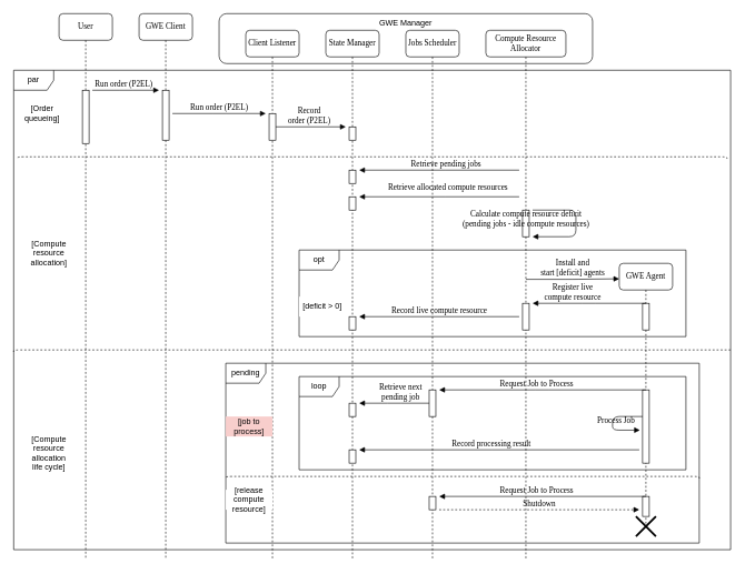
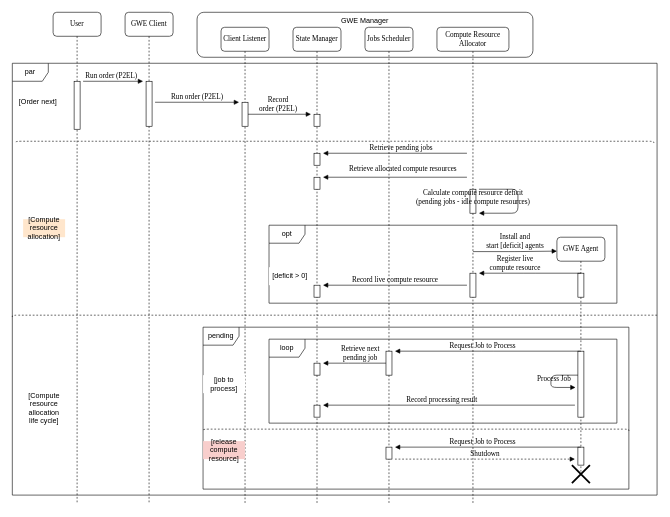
  <mxCell id="0" />
  <mxCell id="1" parent="0" />
  <mxCell id="2" value="pending" style="shape=umlFrame;whiteSpace=wrap;html=1;fillColor=none;" vertex="1" parent="1"><mxGeometry x="338" y="545" width="710" height="270" as="geometry" /></mxCell>
  <mxCell id="3" value="loop" style="shape=umlFrame;whiteSpace=wrap;html=1;fillColor=none;" vertex="1" parent="1"><mxGeometry x="448" y="565" width="580" height="140" as="geometry" /></mxCell>
  <mxCell id="4" value="par&lt;span style=&quot;color: rgba(0 , 0 , 0 , 0) ; font-family: monospace ; font-size: 0px ; white-space: nowrap&quot;&gt;%3CmxGraphModel%3E%3Croot%3E%3CmxCell%20id%3D%220%22%2F%3E%3CmxCell%20id%3D%221%22%20parent%3D%220%22%2F%3E%3CmxCell%20id%3D%222%22%20value%3D%22%22%20style%3D%22html%3D1%3BverticalAlign%3Dbottom%3BendArrow%3Dnone%3BlabelBackgroundColor%3Dnone%3BfontFamily%3DVerdana%3BfontSize%3D12%3BedgeStyle%3DelbowEdgeStyle%3Belbow%3Dvertical%3Bdashed%3D1%3BendFill%3D0%3B%22%20edge%3D%221%22%20parent%3D%221%22%3E%3CmxGeometry%20relative%3D%221%22%20as%3D%22geometry%22%3E%3CmxPoint%20x%3D%22820%22%20y%3D%22260%22%20as%3D%22sourcePoint%22%2F%3E%3CmxPoint%20x%3D%22160%22%20y%3D%22260%22%20as%3D%22targetPoint%22%2F%3E%3CArray%20as%3D%22points%22%3E%3CmxPoint%20x%3D%22520%22%20y%3D%22260%22%2F%3E%3C%2FArray%3E%3C%2FmxGeometry%3E%3C%2FmxCell%3E%3C%2Froot%3E%3C%2FmxGraphModel%3E&lt;/span&gt;" style="shape=umlFrame;whiteSpace=wrap;html=1;fillColor=none;" vertex="1" parent="1"><mxGeometry x="20" y="105" width="1075" height="720" as="geometry" /></mxCell>
  <mxCell id="5" value="opt" style="shape=umlFrame;whiteSpace=wrap;html=1;fillColor=none;" vertex="1" parent="1"><mxGeometry x="448" y="375" width="580" height="130" as="geometry" /></mxCell>
  <mxCell id="6" value="GWE Manager" style="rounded=1;whiteSpace=wrap;html=1;fillColor=none;verticalAlign=top;" vertex="1" parent="1"><mxGeometry x="328" y="20" width="560" height="75" as="geometry" /></mxCell>
  <mxCell id="7" value="User" style="shape=umlLifeline;perimeter=lifelinePerimeter;whiteSpace=wrap;html=1;container=1;collapsible=0;recursiveResize=0;outlineConnect=0;rounded=1;shadow=0;comic=0;labelBackgroundColor=none;strokeWidth=1;fontFamily=Verdana;fontSize=12;align=center;" vertex="1" parent="1"><mxGeometry x="88" y="20" width="80" height="820" as="geometry" /></mxCell>
  <mxCell id="8" value="" style="html=1;points=[];perimeter=orthogonalPerimeter;rounded=0;shadow=0;comic=0;labelBackgroundColor=none;strokeWidth=1;fontFamily=Verdana;fontSize=12;align=center;" vertex="1" parent="7"><mxGeometry x="35" y="115" width="10" height="80" as="geometry" /></mxCell>
  <mxCell id="9" value="GWE Client" style="shape=umlLifeline;perimeter=lifelinePerimeter;whiteSpace=wrap;html=1;container=1;collapsible=0;recursiveResize=0;outlineConnect=0;rounded=1;shadow=0;comic=0;labelBackgroundColor=none;strokeWidth=1;fontFamily=Verdana;fontSize=12;align=center;" vertex="1" parent="1"><mxGeometry x="208" y="20" width="80" height="820" as="geometry" /></mxCell>
  <mxCell id="10" value="" style="html=1;points=[];perimeter=orthogonalPerimeter;rounded=0;shadow=0;comic=0;labelBackgroundColor=none;strokeWidth=1;fontFamily=Verdana;fontSize=12;align=center;" vertex="1" parent="9"><mxGeometry x="35" y="115" width="10" height="75" as="geometry" /></mxCell>
  <mxCell id="11" value="State Manager" style="shape=umlLifeline;perimeter=lifelinePerimeter;whiteSpace=wrap;html=1;container=1;collapsible=0;recursiveResize=0;outlineConnect=0;rounded=1;shadow=0;comic=0;labelBackgroundColor=none;strokeWidth=1;fontFamily=Verdana;fontSize=12;align=center;" vertex="1" parent="1"><mxGeometry x="488" y="45" width="80" height="795" as="geometry" /></mxCell>
  <mxCell id="12" value="" style="html=1;points=[];perimeter=orthogonalPerimeter;rounded=0;shadow=0;comic=0;labelBackgroundColor=none;strokeWidth=1;fontFamily=Verdana;fontSize=12;align=center;" vertex="1" parent="11"><mxGeometry x="35" y="145" width="10" height="20" as="geometry" /></mxCell>
  <mxCell id="13" value="" style="html=1;points=[];perimeter=orthogonalPerimeter;rounded=0;shadow=0;comic=0;labelBackgroundColor=none;strokeWidth=1;fontFamily=Verdana;fontSize=12;align=center;" vertex="1" parent="11"><mxGeometry x="35" y="210" width="10" height="20" as="geometry" /></mxCell>
  <mxCell id="14" value="" style="html=1;points=[];perimeter=orthogonalPerimeter;rounded=0;shadow=0;comic=0;labelBackgroundColor=none;strokeWidth=1;fontFamily=Verdana;fontSize=12;align=center;" vertex="1" parent="11"><mxGeometry x="35" y="250" width="10" height="20" as="geometry" /></mxCell>
  <mxCell id="15" value="" style="html=1;points=[];perimeter=orthogonalPerimeter;rounded=0;shadow=0;comic=0;labelBackgroundColor=none;strokeWidth=1;fontFamily=Verdana;fontSize=12;align=center;" vertex="1" parent="11"><mxGeometry x="35" y="430" width="10" height="20" as="geometry" /></mxCell>
  <mxCell id="16" value="" style="html=1;points=[];perimeter=orthogonalPerimeter;rounded=0;shadow=0;comic=0;labelBackgroundColor=none;strokeWidth=1;fontFamily=Verdana;fontSize=12;align=center;" vertex="1" parent="11"><mxGeometry x="35" y="560" width="10" height="20" as="geometry" /></mxCell>
  <mxCell id="17" value="" style="html=1;points=[];perimeter=orthogonalPerimeter;rounded=0;shadow=0;comic=0;labelBackgroundColor=none;strokeWidth=1;fontFamily=Verdana;fontSize=12;align=center;" vertex="1" parent="11"><mxGeometry x="35" y="630" width="10" height="20" as="geometry" /></mxCell>
  <mxCell id="18" value="Jobs Scheduler" style="shape=umlLifeline;perimeter=lifelinePerimeter;whiteSpace=wrap;html=1;container=1;collapsible=0;recursiveResize=0;outlineConnect=0;rounded=1;shadow=0;comic=0;labelBackgroundColor=none;strokeWidth=1;fontFamily=Verdana;fontSize=12;align=center;" vertex="1" parent="1"><mxGeometry x="608" y="45" width="80" height="795" as="geometry" /></mxCell>
  <mxCell id="19" value="" style="html=1;points=[];perimeter=orthogonalPerimeter;rounded=0;shadow=0;comic=0;labelBackgroundColor=none;strokeWidth=1;fontFamily=Verdana;fontSize=12;align=center;" vertex="1" parent="18"><mxGeometry x="35" y="540" width="10" height="40" as="geometry" /></mxCell>
  <mxCell id="20" value="GWE Agent" style="shape=umlLifeline;perimeter=lifelinePerimeter;whiteSpace=wrap;html=1;container=1;collapsible=0;recursiveResize=0;outlineConnect=0;rounded=1;shadow=0;comic=0;labelBackgroundColor=none;strokeWidth=1;fontFamily=Verdana;fontSize=12;align=center;" vertex="1" parent="1"><mxGeometry x="928" y="395" width="80" height="400" as="geometry" /></mxCell>
  <mxCell id="21" value="" style="html=1;points=[];perimeter=orthogonalPerimeter;rounded=0;shadow=0;comic=0;labelBackgroundColor=none;strokeWidth=1;fontFamily=Verdana;fontSize=12;align=center;" vertex="1" parent="20"><mxGeometry x="35" y="60" width="10" height="40" as="geometry" /></mxCell>
  <mxCell id="22" value="" style="html=1;points=[];perimeter=orthogonalPerimeter;rounded=0;shadow=0;comic=0;labelBackgroundColor=none;strokeWidth=1;fontFamily=Verdana;fontSize=12;align=center;" vertex="1" parent="20"><mxGeometry x="35" y="190" width="10" height="110" as="geometry" /></mxCell>
  <mxCell id="23" value="" style="html=1;points=[];perimeter=orthogonalPerimeter;rounded=0;shadow=0;comic=0;labelBackgroundColor=none;strokeWidth=1;fontFamily=Verdana;fontSize=12;align=center;" vertex="1" parent="20"><mxGeometry x="35" y="350" width="10" height="30" as="geometry" /></mxCell>
  <mxCell id="24" value="Client Listener" style="shape=umlLifeline;perimeter=lifelinePerimeter;whiteSpace=wrap;html=1;container=1;collapsible=0;recursiveResize=0;outlineConnect=0;rounded=1;shadow=0;comic=0;labelBackgroundColor=none;strokeWidth=1;fontFamily=Verdana;fontSize=12;align=center;" vertex="1" parent="1"><mxGeometry x="368" y="45" width="80" height="795" as="geometry" /></mxCell>
  <mxCell id="25" value="Run order (P2EL)" style="html=1;verticalAlign=bottom;endArrow=block;labelBackgroundColor=none;fontFamily=Verdana;fontSize=12;edgeStyle=elbowEdgeStyle;elbow=horizontal;" edge="1" parent="1"><mxGeometry x="0.336" y="20" relative="1" as="geometry"><mxPoint x="138" y="135" as="sourcePoint" /><mxPoint x="238" y="135" as="targetPoint" /><Array as="points"><mxPoint x="188" y="140" /><mxPoint x="198" y="120" /></Array><mxPoint x="-20" y="20" as="offset" /></mxGeometry></mxCell>
  <mxCell id="26" value="Record&lt;br&gt;order (P2EL)" style="html=1;verticalAlign=bottom;endArrow=block;labelBackgroundColor=none;fontFamily=Verdana;fontSize=12;edgeStyle=elbowEdgeStyle;elbow=horizontal;" edge="1" parent="1"><mxGeometry relative="1" as="geometry"><mxPoint x="408" y="190" as="sourcePoint" /><mxPoint x="518" y="190" as="targetPoint" /></mxGeometry></mxCell>
  <mxCell id="27" value="Retrieve pending jobs" style="html=1;verticalAlign=bottom;endArrow=block;labelBackgroundColor=none;fontFamily=Verdana;fontSize=12;edgeStyle=elbowEdgeStyle;elbow=horizontal;" edge="1" parent="1"><mxGeometry y="10" relative="1" as="geometry"><mxPoint x="778" y="255" as="sourcePoint" /><mxPoint x="538" y="255" as="targetPoint" /><mxPoint x="10" y="-10" as="offset" /></mxGeometry></mxCell>
  <mxCell id="28" value="" style="html=1;points=[];perimeter=orthogonalPerimeter;rounded=0;shadow=0;comic=0;labelBackgroundColor=none;strokeWidth=1;fontFamily=Verdana;fontSize=12;align=center;" vertex="1" parent="1"><mxGeometry x="403" y="170" width="10" height="40" as="geometry" /></mxCell>
  <mxCell id="29" value="Retrieve allocated compute resources" style="html=1;verticalAlign=bottom;endArrow=block;labelBackgroundColor=none;fontFamily=Verdana;fontSize=12;edgeStyle=elbowEdgeStyle;elbow=horizontal;" edge="1" parent="1"><mxGeometry x="-0.009" y="13" relative="1" as="geometry"><mxPoint x="778" y="295" as="sourcePoint" /><mxPoint x="538" y="295" as="targetPoint" /><mxPoint x="12" y="-18" as="offset" /></mxGeometry></mxCell>
  <mxCell id="30" value="Compute Resource Allocator" style="shape=umlLifeline;perimeter=lifelinePerimeter;whiteSpace=wrap;html=1;container=1;collapsible=0;recursiveResize=0;outlineConnect=0;rounded=1;shadow=0;comic=0;labelBackgroundColor=none;strokeWidth=1;fontFamily=Verdana;fontSize=12;align=center;" vertex="1" parent="1"><mxGeometry x="728" y="45" width="120" height="795" as="geometry" /></mxCell>
  <mxCell id="31" value="" style="html=1;points=[];perimeter=orthogonalPerimeter;rounded=0;shadow=0;comic=0;labelBackgroundColor=none;strokeWidth=1;fontFamily=Verdana;fontSize=12;align=center;" vertex="1" parent="30"><mxGeometry x="55" y="270" width="10" height="40" as="geometry" /></mxCell>
  <mxCell id="32" value="" style="html=1;points=[];perimeter=orthogonalPerimeter;rounded=0;shadow=0;comic=0;labelBackgroundColor=none;strokeWidth=1;fontFamily=Verdana;fontSize=12;align=center;" vertex="1" parent="30"><mxGeometry x="55" y="410" width="10" height="40" as="geometry" /></mxCell>
  <mxCell id="33" value="" style="html=1;verticalAlign=bottom;endArrow=none;labelBackgroundColor=none;fontFamily=Verdana;fontSize=12;edgeStyle=elbowEdgeStyle;elbow=vertical;dashed=1;endFill=0;" edge="1" parent="1"><mxGeometry relative="1" as="geometry"><mxPoint x="1089.5" y="238" as="sourcePoint" /><mxPoint x="25.5" y="238" as="targetPoint" /><Array as="points"><mxPoint x="529.5" y="235" /></Array></mxGeometry></mxCell>
  <mxCell id="34" value="[deficit &amp;gt; 0]" style="rounded=0;whiteSpace=wrap;html=1;strokeColor=none;" vertex="1" parent="1"><mxGeometry x="448" y="445" width="70" height="30" as="geometry" /></mxCell>
  <mxCell id="35" value="Run order (P2EL)" style="html=1;verticalAlign=bottom;endArrow=block;labelBackgroundColor=none;fontFamily=Verdana;fontSize=12;edgeStyle=elbowEdgeStyle;elbow=horizontal;" edge="1" parent="1"><mxGeometry relative="1" as="geometry"><mxPoint x="258" y="170" as="sourcePoint" /><mxPoint x="398" y="170" as="targetPoint" /></mxGeometry></mxCell>
  <mxCell id="36" value="Install and &lt;br&gt;start [deficit] agents" style="html=1;verticalAlign=bottom;endArrow=block;labelBackgroundColor=none;fontFamily=Verdana;fontSize=12;edgeStyle=elbowEdgeStyle;elbow=horizontal;entryX=0;entryY=0.058;entryDx=0;entryDy=0;entryPerimeter=0;" edge="1" parent="1" target="20"><mxGeometry relative="1" as="geometry"><mxPoint x="788" y="419" as="sourcePoint" /><mxPoint x="898" y="415" as="targetPoint" /></mxGeometry></mxCell>
  <mxCell id="37" value="" style="html=1;verticalAlign=bottom;endArrow=none;labelBackgroundColor=none;fontFamily=Verdana;fontSize=12;edgeStyle=elbowEdgeStyle;elbow=vertical;dashed=1;endFill=0;exitX=1.001;exitY=0.218;exitDx=0;exitDy=0;exitPerimeter=0;" edge="1" parent="1"><mxGeometry relative="1" as="geometry"><mxPoint x="1095" y="525" as="sourcePoint" /><mxPoint x="20" y="528" as="targetPoint" /><Array as="points"><mxPoint x="524" y="525" /></Array></mxGeometry></mxCell>
- <mxCell id="38" value="[Order queueing]" style="rounded=0;whiteSpace=wrap;html=1;strokeColor=none;" vertex="1" parent="1"><mxGeometry x="28" y="155" width="70" height="30" as="geometry" /></mxCell>
- <mxCell id="39" value="[Compute resource allocation]" style="rounded=0;whiteSpace=wrap;html=1;strokeColor=none;" vertex="1" parent="1"><mxGeometry x="38" y="365" width="70" height="30" as="geometry" /></mxCell>
+ <mxCell id="38" value="[Order next]" style="rounded=0;whiteSpace=wrap;html=1;strokeColor=none;" vertex="1" parent="1"><mxGeometry x="28" y="155" width="70" height="30" as="geometry" /></mxCell>
+ <mxCell id="39" value="[Compute resource allocation]" style="rounded=0;whiteSpace=wrap;html=1;strokeColor=none;fillColor=#ffe6cc;" vertex="1" parent="1"><mxGeometry x="38" y="365" width="70" height="30" as="geometry" /></mxCell>
  <mxCell id="40" value="[Compute resource allocation life cycle]" style="rounded=0;whiteSpace=wrap;html=1;strokeColor=none;" vertex="1" parent="1"><mxGeometry x="38" y="665" width="70" height="30" as="geometry" /></mxCell>
  <mxCell id="41" value="Calculate compute resource deficit&lt;br&gt;(pending jobs - idle compute resources)" style="html=1;verticalAlign=bottom;endArrow=block;labelBackgroundColor=none;fontFamily=Verdana;fontSize=12;edgeStyle=elbowEdgeStyle;elbow=horizontal;" edge="1" parent="1"><mxGeometry x="1" y="-14" relative="1" as="geometry"><mxPoint x="798" y="315" as="sourcePoint" /><mxPoint x="798" y="355" as="targetPoint" /><Array as="points"><mxPoint x="863" y="365" /></Array><mxPoint x="-10" y="4" as="offset" /></mxGeometry></mxCell>
  <mxCell id="42" value="Register live &lt;br&gt;compute resource" style="html=1;verticalAlign=bottom;endArrow=block;labelBackgroundColor=none;fontFamily=Verdana;fontSize=12;edgeStyle=elbowEdgeStyle;elbow=horizontal;" edge="1" parent="1"><mxGeometry x="0.294" relative="1" as="geometry"><mxPoint x="968" y="455" as="sourcePoint" /><mxPoint x="798" y="455" as="targetPoint" /><mxPoint as="offset" /></mxGeometry></mxCell>
  <mxCell id="43" value="Record live compute resource" style="html=1;verticalAlign=bottom;endArrow=block;labelBackgroundColor=none;fontFamily=Verdana;fontSize=12;edgeStyle=elbowEdgeStyle;elbow=horizontal;" edge="1" parent="1"><mxGeometry relative="1" as="geometry"><mxPoint x="778" y="475" as="sourcePoint" /><mxPoint x="538" y="475" as="targetPoint" /><mxPoint as="offset" /></mxGeometry></mxCell>
  <mxCell id="44" value="Request Job to Process" style="html=1;verticalAlign=bottom;endArrow=block;labelBackgroundColor=none;fontFamily=Verdana;fontSize=12;edgeStyle=elbowEdgeStyle;elbow=horizontal;" edge="1" parent="1"><mxGeometry x="0.059" relative="1" as="geometry"><mxPoint x="968" y="585" as="sourcePoint" /><mxPoint x="658" y="585" as="targetPoint" /><mxPoint as="offset" /></mxGeometry></mxCell>
  <mxCell id="45" value="Process Job" style="html=1;verticalAlign=bottom;endArrow=block;labelBackgroundColor=none;fontFamily=Verdana;fontSize=12;edgeStyle=elbowEdgeStyle;elbow=horizontal;entryX=-0.4;entryY=0.55;entryDx=0;entryDy=0;entryPerimeter=0;" edge="1" parent="1" target="22"><mxGeometry x="0.154" y="5" relative="1" as="geometry"><mxPoint x="963" y="625" as="sourcePoint" /><mxPoint x="963" y="665" as="targetPoint" /><Array as="points"><mxPoint x="918" y="655" /></Array><mxPoint as="offset" /></mxGeometry></mxCell>
  <mxCell id="46" value="Retrieve next &lt;br&gt;pending job" style="html=1;verticalAlign=bottom;endArrow=block;labelBackgroundColor=none;fontFamily=Verdana;fontSize=12;edgeStyle=elbowEdgeStyle;elbow=horizontal;" edge="1" parent="1"><mxGeometry y="10" relative="1" as="geometry"><mxPoint x="643" y="605" as="sourcePoint" /><mxPoint x="538" y="605" as="targetPoint" /><mxPoint x="10" y="-10" as="offset" /></mxGeometry></mxCell>
  <mxCell id="47" value="Record processing result" style="html=1;verticalAlign=bottom;endArrow=block;labelBackgroundColor=none;fontFamily=Verdana;fontSize=12;edgeStyle=elbowEdgeStyle;elbow=vertical;" edge="1" parent="1"><mxGeometry x="0.059" relative="1" as="geometry"><mxPoint x="958" y="675" as="sourcePoint" /><mxPoint x="538" y="675" as="targetPoint" /><mxPoint as="offset" /></mxGeometry></mxCell>
  <mxCell id="48" value="" style="html=1;points=[];perimeter=orthogonalPerimeter;rounded=0;shadow=0;comic=0;labelBackgroundColor=none;strokeWidth=1;fontFamily=Verdana;fontSize=12;align=center;" vertex="1" parent="1"><mxGeometry x="643" y="745" width="10" height="20" as="geometry" /></mxCell>
  <mxCell id="49" value="Request Job to Process" style="html=1;verticalAlign=bottom;endArrow=block;labelBackgroundColor=none;fontFamily=Verdana;fontSize=12;edgeStyle=elbowEdgeStyle;elbow=horizontal;" edge="1" parent="1"><mxGeometry x="0.059" relative="1" as="geometry"><mxPoint x="968" y="745" as="sourcePoint" /><mxPoint x="658" y="745" as="targetPoint" /><mxPoint as="offset" /></mxGeometry></mxCell>
  <mxCell id="50" value="Shutdown" style="html=1;verticalAlign=bottom;endArrow=block;labelBackgroundColor=none;fontFamily=Verdana;fontSize=12;edgeStyle=elbowEdgeStyle;elbow=horizontal;dashed=1;" edge="1" parent="1"><mxGeometry relative="1" as="geometry"><mxPoint x="658" y="765" as="sourcePoint" /><mxPoint x="958" y="765" as="targetPoint" /></mxGeometry></mxCell>
  <mxCell id="51" value="" style="shape=umlDestroy;whiteSpace=wrap;html=1;strokeWidth=3;fillColor=none;" vertex="1" parent="1"><mxGeometry x="953" y="775" width="30" height="30" as="geometry" /></mxCell>
  <mxCell id="52" value="" style="html=1;verticalAlign=bottom;endArrow=none;labelBackgroundColor=none;fontFamily=Verdana;fontSize=12;edgeStyle=elbowEdgeStyle;elbow=vertical;dashed=1;endFill=0;" edge="1" parent="1"><mxGeometry relative="1" as="geometry"><mxPoint x="1048" y="718" as="sourcePoint" /><mxPoint x="338" y="718" as="targetPoint" /><Array as="points"><mxPoint x="842" y="715" /></Array></mxGeometry></mxCell>
- <mxCell id="53" value="[job to process]" style="rounded=0;whiteSpace=wrap;html=1;strokeColor=none;fillColor=#f8cecc;" vertex="1" parent="1"><mxGeometry x="338" y="625" width="70" height="30" as="geometry" /></mxCell>
- <mxCell id="54" value="[release compute resource]" style="rounded=0;whiteSpace=wrap;html=1;strokeColor=none;" vertex="1" parent="1"><mxGeometry x="338" y="735" width="70" height="30" as="geometry" /></mxCell>
+ <mxCell id="53" value="[job to process]" style="rounded=0;whiteSpace=wrap;html=1;strokeColor=none;" vertex="1" parent="1"><mxGeometry x="338" y="625" width="70" height="30" as="geometry" /></mxCell>
+ <mxCell id="54" value="[release compute resource]" style="rounded=0;whiteSpace=wrap;html=1;strokeColor=none;fillColor=#f8cecc;" vertex="1" parent="1"><mxGeometry x="338" y="735" width="70" height="30" as="geometry" /></mxCell>
